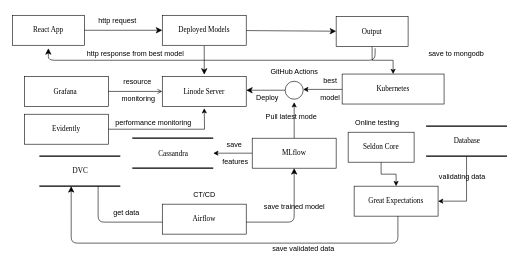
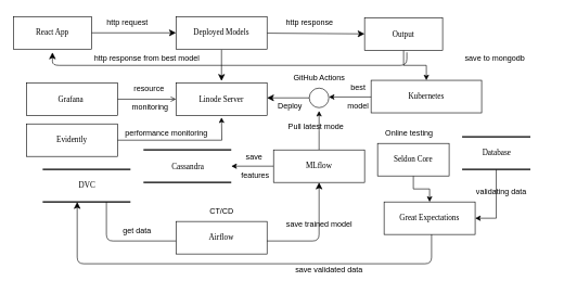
  <mxCell id="0" />
  <mxCell id="1" parent="0" />
  <mxCell id="2" style="edgeStyle=orthogonalEdgeStyle;rounded=0;orthogonalLoop=1;jettySize=auto;html=1;entryX=1;entryY=0.5;entryDx=0;entryDy=0;" parent="1" source="3" target="33" edge="1"><mxGeometry relative="1" as="geometry" /></mxCell>
- <mxCell id="3" value="Database" style="html=1;rounded=0;shadow=0;comic=0;labelBackgroundColor=none;strokeWidth=2;fontFamily=Verdana;fontSize=12;align=center;shape=mxgraph.ios7ui.horLines;" parent="1" vertex="1"><mxGeometry x="710" y="210" width="135" height="50" as="geometry" /></mxCell>
+ <mxCell id="3" value="Database" style="html=1;rounded=0;shadow=0;comic=0;labelBackgroundColor=none;strokeWidth=2;fontFamily=Verdana;fontSize=12;align=center;shape=mxgraph.ios7ui.horLines;" parent="1" vertex="1"><mxGeometry x="710" y="210" width="105" height="50" as="geometry" /></mxCell>
  <mxCell id="4" style="edgeStyle=none;html=1;labelBackgroundColor=none;startFill=0;startSize=8;endFill=1;endSize=8;fontFamily=Verdana;fontSize=12;" parent="1" source="5" edge="1"><mxGeometry relative="1" as="geometry"><mxPoint x="270" y="50" as="targetPoint" /></mxGeometry></mxCell>
  <mxCell id="5" value="React App" style="whiteSpace=wrap;html=1;rounded=0;shadow=0;comic=0;labelBackgroundColor=none;strokeWidth=1;fontFamily=Verdana;fontSize=12;align=center;" parent="1" vertex="1"><mxGeometry x="20" y="25" width="120" height="50" as="geometry" /></mxCell>
  <mxCell id="6" style="edgeStyle=none;html=1;labelBackgroundColor=none;startFill=0;startSize=8;endFill=1;endSize=8;fontFamily=Verdana;fontSize=12;" parent="1" edge="1"><mxGeometry relative="1" as="geometry"><mxPoint x="410" y="50.5" as="sourcePoint" /><mxPoint x="560" y="51.571" as="targetPoint" /></mxGeometry></mxCell>
  <mxCell id="7" style="edgeStyle=none;html=1;labelBackgroundColor=none;startFill=0;startSize=8;endFill=1;endSize=8;fontFamily=Verdana;fontSize=12;" parent="1" edge="1"><mxGeometry relative="1" as="geometry"><mxPoint x="340" y="76" as="sourcePoint" /><mxPoint x="340" y="124" as="targetPoint" /></mxGeometry></mxCell>
  <mxCell id="8" value="DVC" style="html=1;rounded=0;shadow=0;comic=0;labelBackgroundColor=none;strokeWidth=2;fontFamily=Verdana;fontSize=12;align=center;shape=mxgraph.ios7ui.horLines;" parent="1" vertex="1"><mxGeometry x="65" y="260" width="135" height="50" as="geometry" /></mxCell>
  <mxCell id="9" style="edgeStyle=none;html=1;labelBackgroundColor=none;startFill=0;startSize=8;endFill=1;endSize=8;fontFamily=Verdana;fontSize=12;" parent="1" source="11" edge="1"><mxGeometry relative="1" as="geometry"><mxPoint x="410" y="150" as="targetPoint" /><mxPoint x="410" y="149.93" as="sourcePoint" /></mxGeometry></mxCell>
  <mxCell id="10" style="edgeStyle=orthogonalEdgeStyle;html=1;labelBackgroundColor=none;startFill=0;startSize=8;endFill=1;endSize=8;fontFamily=Verdana;fontSize=12;entryX=0.5;entryY=1;entryDx=0;entryDy=0;" parent="1" source="8" target="20" edge="1"><mxGeometry relative="1" as="geometry"><Array as="points"><mxPoint x="163" y="370" /><mxPoint x="490" y="370" /></Array><mxPoint x="490" y="326" as="targetPoint" /></mxGeometry></mxCell>
  <mxCell id="11" value="" style="ellipse;whiteSpace=wrap;html=1;rounded=1;shadow=0;comic=0;labelBackgroundColor=none;strokeWidth=1;fontFamily=Verdana;fontSize=12;align=center;" parent="1" vertex="1"><mxGeometry x="475" y="135" width="30" height="30" as="geometry" /></mxCell>
  <mxCell id="12" style="edgeStyle=orthogonalEdgeStyle;rounded=0;orthogonalLoop=1;jettySize=auto;html=1;" parent="1" source="13" target="17" edge="1"><mxGeometry relative="1" as="geometry" /></mxCell>
  <mxCell id="13" value="Output" style="whiteSpace=wrap;html=1;rounded=0;shadow=0;comic=0;labelBackgroundColor=none;strokeWidth=1;fontFamily=Verdana;fontSize=12;align=center;" parent="1" vertex="1"><mxGeometry x="560" y="27" width="120" height="50" as="geometry" /></mxCell>
  <mxCell id="14" value="Deployed Models" style="whiteSpace=wrap;html=1;rounded=0;shadow=0;comic=0;labelBackgroundColor=none;strokeWidth=1;fontFamily=Verdana;fontSize=12;align=center;" parent="1" vertex="1"><mxGeometry x="270" y="25" width="140" height="50" as="geometry" /></mxCell>
  <mxCell id="15" value="Linode Server" style="whiteSpace=wrap;html=1;rounded=0;shadow=0;comic=0;labelBackgroundColor=none;strokeWidth=1;fontFamily=Verdana;fontSize=12;align=center;" parent="1" vertex="1"><mxGeometry x="270" y="127" width="140" height="50" as="geometry" /></mxCell>
  <mxCell id="16" style="edgeStyle=orthogonalEdgeStyle;rounded=0;orthogonalLoop=1;jettySize=auto;html=1;" parent="1" edge="1"><mxGeometry relative="1" as="geometry"><mxPoint x="505" y="148.62" as="targetPoint" /><mxPoint x="575" y="148.62" as="sourcePoint" /></mxGeometry></mxCell>
  <mxCell id="17" value="Kubernetes" style="whiteSpace=wrap;html=1;rounded=0;shadow=0;comic=0;labelBackgroundColor=none;strokeWidth=1;fontFamily=Verdana;fontSize=12;align=center;" parent="1" vertex="1"><mxGeometry x="570" y="123" width="170" height="50" as="geometry" /></mxCell>
  <mxCell id="18" style="edgeStyle=orthogonalEdgeStyle;rounded=0;orthogonalLoop=1;jettySize=auto;html=1;" parent="1" source="20" edge="1"><mxGeometry relative="1" as="geometry"><mxPoint x="490" y="170" as="targetPoint" /></mxGeometry></mxCell>
  <mxCell id="19" style="edgeStyle=orthogonalEdgeStyle;rounded=0;orthogonalLoop=1;jettySize=auto;html=1;" parent="1" source="20" target="29" edge="1"><mxGeometry relative="1" as="geometry" /></mxCell>
  <mxCell id="20" value="MLflow" style="whiteSpace=wrap;html=1;rounded=0;shadow=0;comic=0;labelBackgroundColor=none;strokeWidth=1;fontFamily=Verdana;fontSize=12;align=center;" parent="1" vertex="1"><mxGeometry x="420" y="230" width="140" height="50" as="geometry" /></mxCell>
  <mxCell id="21" value="http request" style="text;html=1;align=center;verticalAlign=middle;resizable=0;points=[];autosize=1;strokeColor=none;fillColor=none;" parent="1" vertex="1"><mxGeometry x="150" y="20" width="90" height="30" as="geometry" /></mxCell>
+ <mxCell id="22" value="http response" style="text;html=1;align=center;verticalAlign=middle;resizable=0;points=[];autosize=1;strokeColor=none;fillColor=none;" parent="1" vertex="1"><mxGeometry x="425" y="20" width="100" height="30" as="geometry" /></mxCell>
  <mxCell id="23" value="save to mongodb" style="text;html=1;align=center;verticalAlign=middle;resizable=0;points=[];autosize=1;strokeColor=none;fillColor=none;" parent="1" vertex="1"><mxGeometry x="700" y="75" width="120" height="30" as="geometry" /></mxCell>
  <mxCell id="24" style="edgeStyle=orthogonalEdgeStyle;rounded=0;orthogonalLoop=1;jettySize=auto;html=1;entryX=0;entryY=0.5;entryDx=0;entryDy=0;endArrow=open;" parent="1" source="25" target="15" edge="1"><mxGeometry relative="1" as="geometry" /></mxCell>
  <mxCell id="25" value="Grafana&amp;nbsp;" style="whiteSpace=wrap;html=1;rounded=0;shadow=0;comic=0;labelBackgroundColor=none;strokeWidth=1;fontFamily=Verdana;fontSize=12;align=center;" parent="1" vertex="1"><mxGeometry x="40" y="127" width="140" height="50" as="geometry" /></mxCell>
  <mxCell id="26" value="Airflow" style="whiteSpace=wrap;html=1;rounded=0;shadow=0;comic=0;labelBackgroundColor=none;strokeWidth=1;fontFamily=Verdana;fontSize=12;align=center;" parent="1" vertex="1"><mxGeometry x="270" y="340" width="140" height="50" as="geometry" /></mxCell>
  <mxCell id="27" style="edgeStyle=orthogonalEdgeStyle;html=1;labelBackgroundColor=none;startFill=0;startSize=8;endFill=1;endSize=8;fontFamily=Verdana;fontSize=12;" parent="1" edge="1"><mxGeometry relative="1" as="geometry"><Array as="points"><mxPoint x="625" y="100" /><mxPoint x="80" y="100" /><mxPoint x="80" y="80" /></Array><mxPoint x="625" y="80" as="sourcePoint" /><mxPoint x="80" y="80" as="targetPoint" /></mxGeometry></mxCell>
  <mxCell id="28" value="GitHub Actions" style="text;html=1;align=center;verticalAlign=middle;resizable=0;points=[];autosize=1;strokeColor=none;fillColor=none;" parent="1" vertex="1"><mxGeometry x="440" y="105" width="100" height="30" as="geometry" /></mxCell>
  <mxCell id="29" value="Cassandra&lt;span style=&quot;color: rgb(236, 236, 236); font-family: Söhne, ui-sans-serif, system-ui, -apple-system, &amp;quot;Segoe UI&amp;quot;, Roboto, Ubuntu, Cantarell, &amp;quot;Noto Sans&amp;quot;, sans-serif, &amp;quot;Helvetica Neue&amp;quot;, Arial, &amp;quot;Apple Color Emoji&amp;quot;, &amp;quot;Segoe UI Emoji&amp;quot;, &amp;quot;Segoe UI Symbol&amp;quot;, &amp;quot;Noto Color Emoji&amp;quot;; font-size: 16px; text-align: left; background-color: rgb(33, 33, 33);&quot;&gt; &lt;/span&gt;" style="html=1;rounded=0;shadow=0;comic=0;labelBackgroundColor=none;strokeWidth=2;fontFamily=Verdana;fontSize=12;align=center;shape=mxgraph.ios7ui.horLines;" parent="1" vertex="1"><mxGeometry x="220" y="230" width="135" height="50" as="geometry" /></mxCell>
  <mxCell id="30" value="save&lt;br&gt;&lt;br&gt;&amp;nbsp;features" style="text;html=1;align=center;verticalAlign=middle;resizable=0;points=[];autosize=1;strokeColor=none;fillColor=none;" parent="1" vertex="1"><mxGeometry x="355" y="225" width="70" height="60" as="geometry" /></mxCell>
  <mxCell id="31" value="resource&amp;nbsp;&lt;br&gt;&lt;br&gt;monitoring" style="text;html=1;align=center;verticalAlign=middle;resizable=0;points=[];autosize=1;strokeColor=none;fillColor=none;" parent="1" vertex="1"><mxGeometry x="190" y="120" width="80" height="60" as="geometry" /></mxCell>
  <mxCell id="32" value="http response from best model" style="text;html=1;align=center;verticalAlign=middle;resizable=0;points=[];autosize=1;strokeColor=none;fillColor=none;" parent="1" vertex="1"><mxGeometry x="130" y="75" width="190" height="30" as="geometry" /></mxCell>
  <mxCell id="33" value="Great Expectations" style="whiteSpace=wrap;html=1;rounded=0;shadow=0;comic=0;labelBackgroundColor=none;strokeWidth=1;fontFamily=Verdana;fontSize=12;align=center;" parent="1" vertex="1"><mxGeometry x="590" y="310" width="140" height="50" as="geometry" /></mxCell>
  <mxCell id="34" value="validating data" style="text;html=1;align=center;verticalAlign=middle;resizable=0;points=[];autosize=1;strokeColor=none;fillColor=none;" parent="1" vertex="1"><mxGeometry x="720" y="280" width="100" height="30" as="geometry" /></mxCell>
  <mxCell id="35" style="edgeStyle=orthogonalEdgeStyle;html=1;labelBackgroundColor=none;startFill=0;startSize=8;endFill=1;endSize=8;fontFamily=Verdana;fontSize=12;entryX=0.393;entryY=1;entryDx=0;entryDy=0;entryPerimeter=0;" parent="1" target="8" edge="1"><mxGeometry relative="1" as="geometry"><Array as="points"><mxPoint x="663" y="405" /><mxPoint x="118" y="405" /></Array><mxPoint x="663" y="360" as="sourcePoint" /><mxPoint x="118" y="385" as="targetPoint" /></mxGeometry></mxCell>
  <mxCell id="36" value="save trained model" style="text;html=1;align=center;verticalAlign=middle;resizable=0;points=[];autosize=1;strokeColor=none;fillColor=none;" parent="1" vertex="1"><mxGeometry x="430" y="330" width="120" height="30" as="geometry" /></mxCell>
  <mxCell id="37" value="get data" style="text;html=1;align=center;verticalAlign=middle;resizable=0;points=[];autosize=1;strokeColor=none;fillColor=none;" parent="1" vertex="1"><mxGeometry x="175" y="340" width="70" height="30" as="geometry" /></mxCell>
  <mxCell id="38" value="Pull latest mode" style="text;html=1;align=center;verticalAlign=middle;resizable=0;points=[];autosize=1;strokeColor=none;fillColor=none;" parent="1" vertex="1"><mxGeometry x="430" y="180" width="110" height="30" as="geometry" /></mxCell>
  <mxCell id="39" value="save validated data" style="text;html=1;align=center;verticalAlign=middle;resizable=0;points=[];autosize=1;strokeColor=none;fillColor=none;" parent="1" vertex="1"><mxGeometry x="440" y="400" width="130" height="30" as="geometry" /></mxCell>
  <mxCell id="40" value="best &lt;br&gt;&lt;br&gt;model" style="text;html=1;align=center;verticalAlign=middle;resizable=0;points=[];autosize=1;strokeColor=none;fillColor=none;" parent="1" vertex="1"><mxGeometry x="520" y="118" width="60" height="60" as="geometry" /></mxCell>
  <mxCell id="41" value="Deploy" style="text;html=1;align=center;verticalAlign=middle;resizable=0;points=[];autosize=1;strokeColor=none;fillColor=none;" parent="1" vertex="1"><mxGeometry x="415" y="147" width="60" height="30" as="geometry" /></mxCell>
  <mxCell id="42" style="edgeStyle=orthogonalEdgeStyle;rounded=0;orthogonalLoop=1;jettySize=auto;html=1;" edge="1" parent="1" source="43" target="33"><mxGeometry relative="1" as="geometry" /></mxCell>
  <mxCell id="43" value="Seldon Core" style="whiteSpace=wrap;html=1;rounded=0;shadow=0;comic=0;labelBackgroundColor=none;strokeWidth=1;fontFamily=Verdana;fontSize=12;align=center;" vertex="1" parent="1"><mxGeometry x="580" y="220" width="110" height="50" as="geometry" /></mxCell>
  <mxCell id="44" value="Online testing" style="text;whiteSpace=wrap;" vertex="1" parent="1"><mxGeometry x="590" y="190" width="110" height="40" as="geometry" /></mxCell>
  <mxCell id="45" value="CT/CD" style="text;html=1;align=center;verticalAlign=middle;resizable=0;points=[];autosize=1;strokeColor=none;fillColor=none;" vertex="1" parent="1"><mxGeometry x="310" y="310" width="60" height="30" as="geometry" /></mxCell>
  <mxCell id="46" style="edgeStyle=orthogonalEdgeStyle;rounded=0;orthogonalLoop=1;jettySize=auto;html=1;" edge="1" parent="1" source="47"><mxGeometry relative="1" as="geometry"><mxPoint x="340" y="180" as="targetPoint" /></mxGeometry></mxCell>
  <mxCell id="47" value="Evidently" style="whiteSpace=wrap;html=1;rounded=0;shadow=0;comic=0;labelBackgroundColor=none;strokeWidth=1;fontFamily=Verdana;fontSize=12;align=center;" vertex="1" parent="1"><mxGeometry x="40" y="190" width="140" height="50" as="geometry" /></mxCell>
  <mxCell id="48" value="performance monitoring" style="text;html=1;align=center;verticalAlign=middle;resizable=0;points=[];autosize=1;strokeColor=none;fillColor=none;" vertex="1" parent="1"><mxGeometry x="180" y="190" width="150" height="30" as="geometry" /></mxCell>
